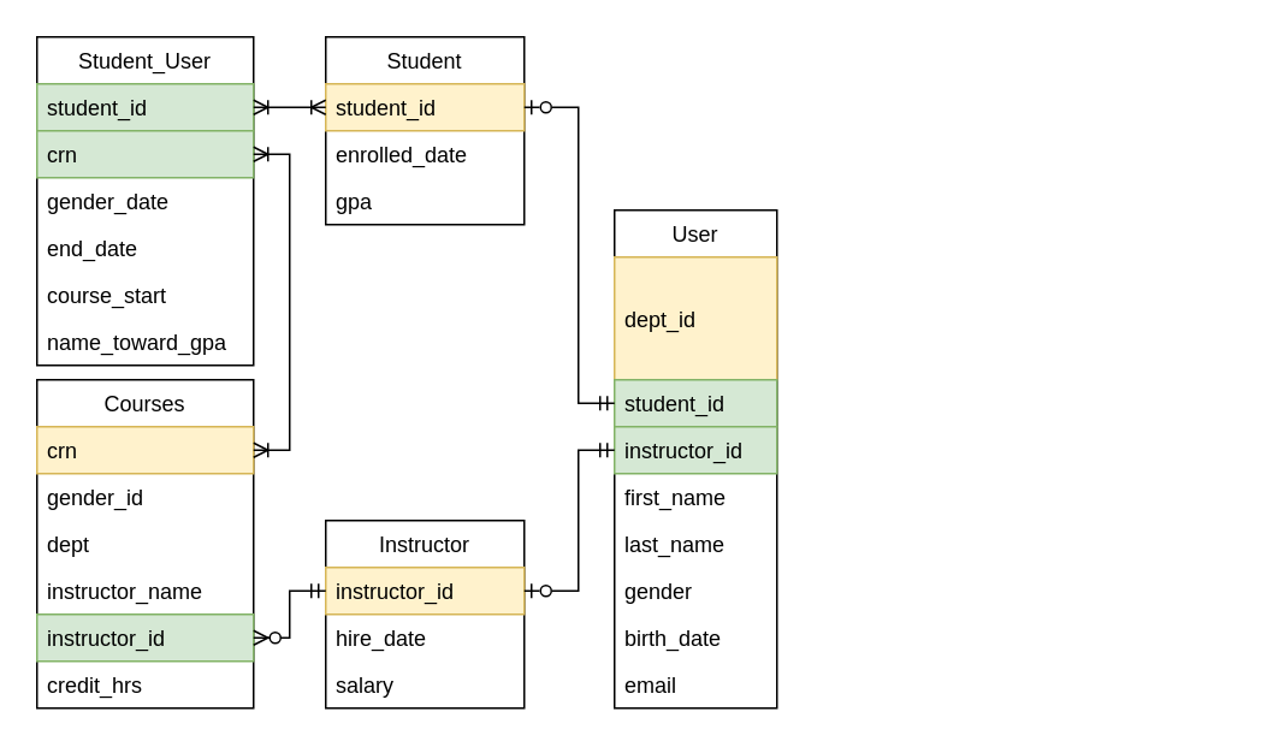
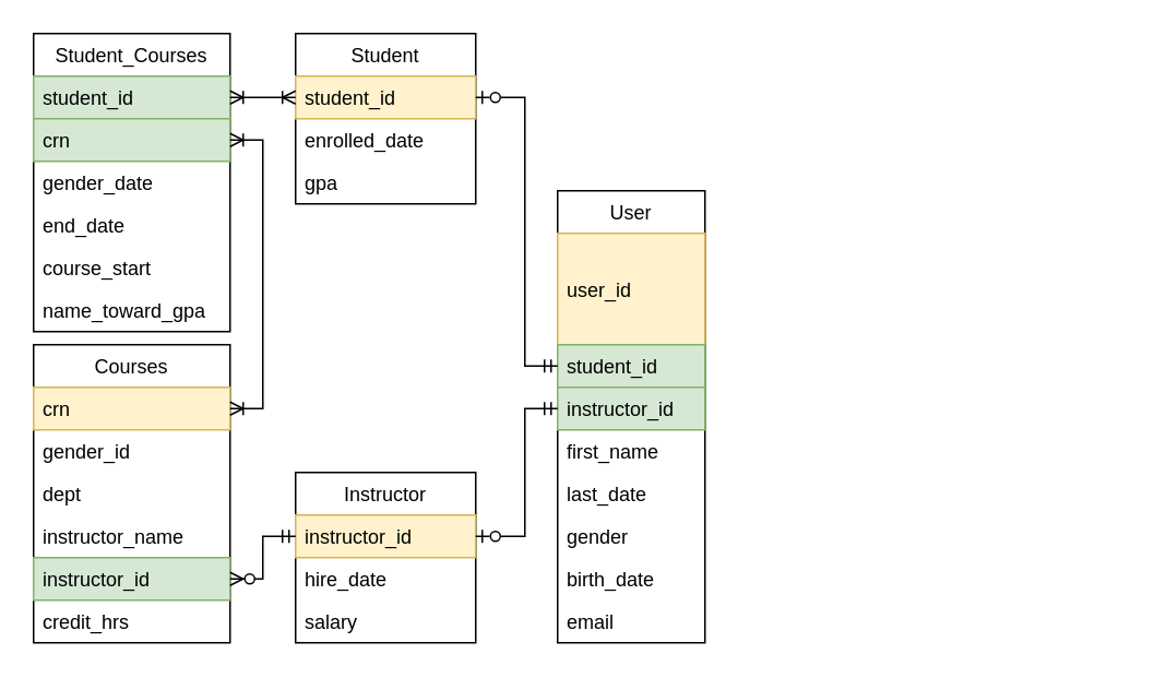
  <mxCell id="0" />
  <mxCell id="1" parent="0" />
  <mxCell id="2" value="Student" style="swimlane;fontStyle=0;childLayout=stackLayout;horizontal=1;startSize=26;fillColor=none;horizontalStack=0;resizeParent=1;resizeParentMax=0;resizeLast=0;collapsible=1;marginBottom=0;" parent="1" vertex="1"><mxGeometry x="180" y="20" width="110" height="104" as="geometry"><mxRectangle x="130" y="100" width="70" height="26" as="alternateBounds" /></mxGeometry></mxCell>
  <mxCell id="3" value="student_id" style="text;strokeColor=#d6b656;fillColor=#fff2cc;align=left;verticalAlign=top;spacingLeft=4;spacingRight=4;overflow=hidden;rotatable=0;points=[[0,0.5],[1,0.5]];portConstraint=eastwest;" parent="2" vertex="1"><mxGeometry y="26" width="110" height="26" as="geometry" /></mxCell>
  <mxCell id="4" value="enrolled_date" style="text;strokeColor=none;fillColor=none;align=left;verticalAlign=top;spacingLeft=4;spacingRight=4;overflow=hidden;rotatable=0;points=[[0,0.5],[1,0.5]];portConstraint=eastwest;" vertex="1" parent="2"><mxGeometry y="52" width="110" height="26" as="geometry" /></mxCell>
  <mxCell id="5" value="gpa" style="text;strokeColor=none;fillColor=none;align=left;verticalAlign=top;spacingLeft=4;spacingRight=4;overflow=hidden;rotatable=0;points=[[0,0.5],[1,0.5]];portConstraint=eastwest;" parent="2" vertex="1"><mxGeometry y="78" width="110" height="26" as="geometry" /></mxCell>
- <mxCell id="6" value="Student_User" style="swimlane;fontStyle=0;childLayout=stackLayout;horizontal=1;startSize=26;fillColor=none;horizontalStack=0;resizeParent=1;resizeParentMax=0;resizeLast=0;collapsible=1;marginBottom=0;" parent="1" vertex="1"><mxGeometry x="20" y="20" width="120" height="182" as="geometry" /></mxCell>
+ <mxCell id="6" value="Student_Courses" style="swimlane;fontStyle=0;childLayout=stackLayout;horizontal=1;startSize=26;fillColor=none;horizontalStack=0;resizeParent=1;resizeParentMax=0;resizeLast=0;collapsible=1;marginBottom=0;" parent="1" vertex="1"><mxGeometry x="20" y="20" width="120" height="182" as="geometry" /></mxCell>
  <mxCell id="7" value="student_id" style="text;strokeColor=#82b366;fillColor=#d5e8d4;align=left;verticalAlign=top;spacingLeft=4;spacingRight=4;overflow=hidden;rotatable=0;points=[[0,0.5],[1,0.5]];portConstraint=eastwest;" parent="6" vertex="1"><mxGeometry y="26" width="120" height="26" as="geometry" /></mxCell>
  <mxCell id="8" value="crn" style="text;strokeColor=#82b366;fillColor=#d5e8d4;align=left;verticalAlign=top;spacingLeft=4;spacingRight=4;overflow=hidden;rotatable=0;points=[[0,0.5],[1,0.5]];portConstraint=eastwest;" parent="6" vertex="1"><mxGeometry y="52" width="120" height="26" as="geometry" /></mxCell>
  <mxCell id="9" value="gender_date" style="text;strokeColor=none;fillColor=none;align=left;verticalAlign=top;spacingLeft=4;spacingRight=4;overflow=hidden;rotatable=0;points=[[0,0.5],[1,0.5]];portConstraint=eastwest;" parent="6" vertex="1"><mxGeometry y="78" width="120" height="26" as="geometry" /></mxCell>
  <mxCell id="10" value="end_date" style="text;strokeColor=none;fillColor=none;align=left;verticalAlign=top;spacingLeft=4;spacingRight=4;overflow=hidden;rotatable=0;points=[[0,0.5],[1,0.5]];portConstraint=eastwest;" parent="6" vertex="1"><mxGeometry y="104" width="120" height="26" as="geometry" /></mxCell>
  <mxCell id="11" value="course_start" style="text;strokeColor=none;fillColor=none;align=left;verticalAlign=top;spacingLeft=4;spacingRight=4;overflow=hidden;rotatable=0;points=[[0,0.5],[1,0.5]];portConstraint=eastwest;" parent="6" vertex="1"><mxGeometry y="130" width="120" height="26" as="geometry" /></mxCell>
  <mxCell id="12" value="name_toward_gpa" style="text;strokeColor=none;fillColor=none;align=left;verticalAlign=top;spacingLeft=4;spacingRight=4;overflow=hidden;rotatable=0;points=[[0,0.5],[1,0.5]];portConstraint=eastwest;" parent="6" vertex="1"><mxGeometry y="156" width="120" height="26" as="geometry" /></mxCell>
  <mxCell id="13" value="Courses" style="swimlane;fontStyle=0;childLayout=stackLayout;horizontal=1;startSize=26;horizontalStack=0;resizeParent=1;resizeParentMax=0;resizeLast=0;collapsible=1;marginBottom=0;" parent="1" vertex="1"><mxGeometry x="20" y="210" width="120" height="182" as="geometry" /></mxCell>
  <mxCell id="14" value="crn" style="text;strokeColor=#d6b656;fillColor=#fff2cc;align=left;verticalAlign=top;spacingLeft=4;spacingRight=4;overflow=hidden;rotatable=0;points=[[0,0.5],[1,0.5]];portConstraint=eastwest;" parent="13" vertex="1"><mxGeometry y="26" width="120" height="26" as="geometry" /></mxCell>
  <mxCell id="15" value="gender_id" style="text;align=left;verticalAlign=top;spacingLeft=4;spacingRight=4;overflow=hidden;rotatable=0;points=[[0,0.5],[1,0.5]];portConstraint=eastwest;" parent="13" vertex="1"><mxGeometry y="52" width="120" height="26" as="geometry" /></mxCell>
  <mxCell id="16" value="dept" style="text;strokeColor=none;fillColor=none;align=left;verticalAlign=top;spacingLeft=4;spacingRight=4;overflow=hidden;rotatable=0;points=[[0,0.5],[1,0.5]];portConstraint=eastwest;" parent="13" vertex="1"><mxGeometry y="78" width="120" height="26" as="geometry" /></mxCell>
  <mxCell id="17" value="instructor_name" style="text;strokeColor=none;fillColor=none;align=left;verticalAlign=top;spacingLeft=4;spacingRight=4;overflow=hidden;rotatable=0;points=[[0,0.5],[1,0.5]];portConstraint=eastwest;" parent="13" vertex="1"><mxGeometry y="104" width="120" height="26" as="geometry" /></mxCell>
  <mxCell id="18" value="instructor_id" style="text;strokeColor=#82b366;fillColor=#d5e8d4;align=left;verticalAlign=top;spacingLeft=4;spacingRight=4;overflow=hidden;rotatable=0;points=[[0,0.5],[1,0.5]];portConstraint=eastwest;" parent="13" vertex="1"><mxGeometry y="130" width="120" height="26" as="geometry" /></mxCell>
  <mxCell id="19" value="credit_hrs" style="text;strokeColor=none;fillColor=none;align=left;verticalAlign=top;spacingLeft=4;spacingRight=4;overflow=hidden;rotatable=0;points=[[0,0.5],[1,0.5]];portConstraint=eastwest;" parent="13" vertex="1"><mxGeometry y="156" width="120" height="26" as="geometry" /></mxCell>
  <mxCell id="20" value="" style="edgeStyle=orthogonalEdgeStyle;rounded=0;orthogonalLoop=1;jettySize=auto;html=1;entryX=0;entryY=0.5;entryDx=0;entryDy=0;startArrow=ERoneToMany;startFill=0;endArrow=ERoneToMany;endFill=0;" parent="1" source="7" target="3" edge="1"><mxGeometry relative="1" as="geometry" /></mxCell>
  <mxCell id="21" value="" style="edgeStyle=orthogonalEdgeStyle;rounded=0;orthogonalLoop=1;jettySize=auto;html=1;startArrow=ERoneToMany;startFill=0;endArrow=ERoneToMany;endFill=0;entryX=1;entryY=0.5;entryDx=0;entryDy=0;exitX=1;exitY=0.5;exitDx=0;exitDy=0;" parent="1" source="8" target="14" edge="1"><mxGeometry relative="1" as="geometry" /></mxCell>
  <mxCell id="22" value="User" style="swimlane;fontStyle=0;childLayout=stackLayout;horizontal=1;startSize=26;horizontalStack=0;resizeParent=1;resizeParentMax=0;resizeLast=0;collapsible=1;marginBottom=0;" vertex="1" parent="1"><mxGeometry x="340" y="116" width="90" height="276" as="geometry" /></mxCell>
- <mxCell id="23" value="dept_id" style="text;strokeColor=#d6b656;fillColor=#fff2cc;align=left;verticalAlign=middle;spacingLeft=4;spacingRight=4;overflow=hidden;rotatable=0;points=[[0,0.5],[1,0.5]];portConstraint=eastwest;" vertex="1" parent="22"><mxGeometry y="26" width="90" height="68" as="geometry" /></mxCell>
+ <mxCell id="23" value="user_id" style="text;strokeColor=#d6b656;fillColor=#fff2cc;align=left;verticalAlign=middle;spacingLeft=4;spacingRight=4;overflow=hidden;rotatable=0;points=[[0,0.5],[1,0.5]];portConstraint=eastwest;" vertex="1" parent="22"><mxGeometry y="26" width="90" height="68" as="geometry" /></mxCell>
  <mxCell id="24" value="student_id" style="text;strokeColor=#82b366;fillColor=#d5e8d4;align=left;verticalAlign=top;spacingLeft=4;spacingRight=4;overflow=hidden;rotatable=0;points=[[0,0.5],[1,0.5]];portConstraint=eastwest;" vertex="1" parent="22"><mxGeometry y="94" width="90" height="26" as="geometry" /></mxCell>
  <mxCell id="25" value="instructor_id" style="text;strokeColor=#82b366;fillColor=#d5e8d4;align=left;verticalAlign=top;spacingLeft=4;spacingRight=4;overflow=hidden;rotatable=0;points=[[0,0.5],[1,0.5]];portConstraint=eastwest;" vertex="1" parent="22"><mxGeometry y="120" width="90" height="26" as="geometry" /></mxCell>
  <mxCell id="26" value="first_name" style="text;strokeColor=none;fillColor=none;align=left;verticalAlign=top;spacingLeft=4;spacingRight=4;overflow=hidden;rotatable=0;points=[[0,0.5],[1,0.5]];portConstraint=eastwest;" vertex="1" parent="22"><mxGeometry y="146" width="90" height="26" as="geometry" /></mxCell>
- <mxCell id="27" value="last_name" style="text;strokeColor=none;fillColor=none;align=left;verticalAlign=top;spacingLeft=4;spacingRight=4;overflow=hidden;rotatable=0;points=[[0,0.5],[1,0.5]];portConstraint=eastwest;" vertex="1" parent="22"><mxGeometry y="172" width="90" height="26" as="geometry" /></mxCell>
+ <mxCell id="27" value="last_date" style="text;strokeColor=none;fillColor=none;align=left;verticalAlign=top;spacingLeft=4;spacingRight=4;overflow=hidden;rotatable=0;points=[[0,0.5],[1,0.5]];portConstraint=eastwest;" vertex="1" parent="22"><mxGeometry y="172" width="90" height="26" as="geometry" /></mxCell>
  <mxCell id="28" value="gender" style="text;strokeColor=none;fillColor=none;align=left;verticalAlign=top;spacingLeft=4;spacingRight=4;overflow=hidden;rotatable=0;points=[[0,0.5],[1,0.5]];portConstraint=eastwest;" vertex="1" parent="22"><mxGeometry y="198" width="90" height="26" as="geometry" /></mxCell>
  <mxCell id="29" value="birth_date" style="text;strokeColor=none;fillColor=none;align=left;verticalAlign=top;spacingLeft=4;spacingRight=4;overflow=hidden;rotatable=0;points=[[0,0.5],[1,0.5]];portConstraint=eastwest;" vertex="1" parent="22"><mxGeometry y="224" width="90" height="26" as="geometry" /></mxCell>
  <mxCell id="30" value="email" style="text;strokeColor=none;fillColor=none;align=left;verticalAlign=top;spacingLeft=4;spacingRight=4;overflow=hidden;rotatable=0;points=[[0,0.5],[1,0.5]];portConstraint=eastwest;" vertex="1" parent="22"><mxGeometry y="250" width="90" height="26" as="geometry" /></mxCell>
  <mxCell id="31" style="edgeStyle=orthogonalEdgeStyle;rounded=0;orthogonalLoop=1;jettySize=auto;html=1;exitX=1;exitY=0.5;exitDx=0;exitDy=0;startArrow=ERoneToMany;startFill=0;endArrow=ERzeroToMany;endFill=0;" edge="1" parent="1"><mxGeometry relative="1" as="geometry"><mxPoint x="690" y="225.059" as="targetPoint" /></mxGeometry></mxCell>
  <mxCell id="32" style="edgeStyle=orthogonalEdgeStyle;rounded=0;orthogonalLoop=1;jettySize=auto;html=1;exitX=1;exitY=0.5;exitDx=0;exitDy=0;startArrow=ERzeroToOne;startFill=0;endArrow=ERmandOne;endFill=0;entryX=0;entryY=0.5;entryDx=0;entryDy=0;" edge="1" parent="1" source="3" target="24"><mxGeometry relative="1" as="geometry"><mxPoint x="430" y="147" as="sourcePoint" /><mxPoint x="480" y="170" as="targetPoint" /><Array as="points"><mxPoint x="320" y="59" /><mxPoint x="320" y="223" /></Array></mxGeometry></mxCell>
  <mxCell id="33" value="Instructor" style="swimlane;fontStyle=0;childLayout=stackLayout;horizontal=1;startSize=26;fillColor=none;horizontalStack=0;resizeParent=1;resizeParentMax=0;resizeLast=0;collapsible=1;marginBottom=0;" vertex="1" parent="1"><mxGeometry x="180" y="288" width="110" height="104" as="geometry"><mxRectangle x="130" y="100" width="70" height="26" as="alternateBounds" /></mxGeometry></mxCell>
  <mxCell id="34" value="instructor_id" style="text;strokeColor=#d6b656;fillColor=#fff2cc;align=left;verticalAlign=top;spacingLeft=4;spacingRight=4;overflow=hidden;rotatable=0;points=[[0,0.5],[1,0.5]];portConstraint=eastwest;" vertex="1" parent="33"><mxGeometry y="26" width="110" height="26" as="geometry" /></mxCell>
  <mxCell id="35" value="hire_date" style="text;strokeColor=none;fillColor=none;align=left;verticalAlign=top;spacingLeft=4;spacingRight=4;overflow=hidden;rotatable=0;points=[[0,0.5],[1,0.5]];portConstraint=eastwest;" vertex="1" parent="33"><mxGeometry y="52" width="110" height="26" as="geometry" /></mxCell>
  <mxCell id="36" value="salary" style="text;strokeColor=none;fillColor=none;align=left;verticalAlign=top;spacingLeft=4;spacingRight=4;overflow=hidden;rotatable=0;points=[[0,0.5],[1,0.5]];portConstraint=eastwest;" vertex="1" parent="33"><mxGeometry y="78" width="110" height="26" as="geometry" /></mxCell>
  <mxCell id="37" style="edgeStyle=orthogonalEdgeStyle;rounded=0;orthogonalLoop=1;jettySize=auto;html=1;exitX=1;exitY=0.5;exitDx=0;exitDy=0;startArrow=ERzeroToOne;startFill=0;endArrow=ERmandOne;endFill=0;" edge="1" parent="1" source="34" target="25"><mxGeometry relative="1" as="geometry"><Array as="points"><mxPoint x="320" y="327" /><mxPoint x="320" y="249" /></Array></mxGeometry></mxCell>
  <mxCell id="38" style="edgeStyle=orthogonalEdgeStyle;rounded=0;orthogonalLoop=1;jettySize=auto;html=1;exitX=1;exitY=0.5;exitDx=0;exitDy=0;startArrow=ERzeroToMany;startFill=1;endArrow=ERmandOne;endFill=0;" edge="1" parent="1" source="18" target="34"><mxGeometry relative="1" as="geometry" /></mxCell>
